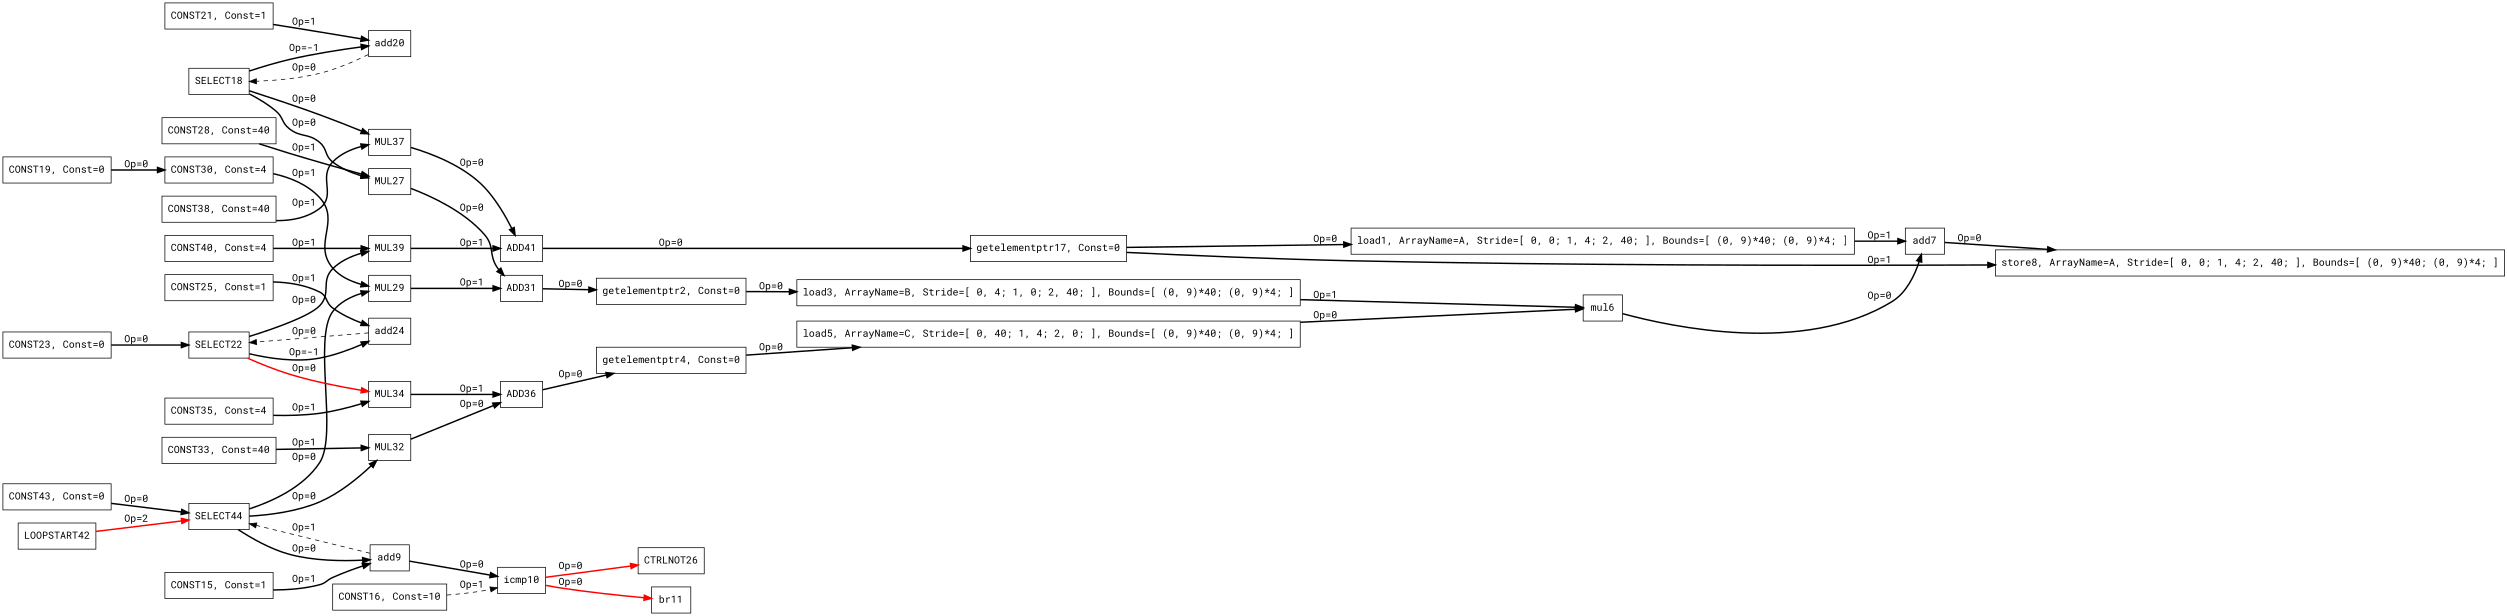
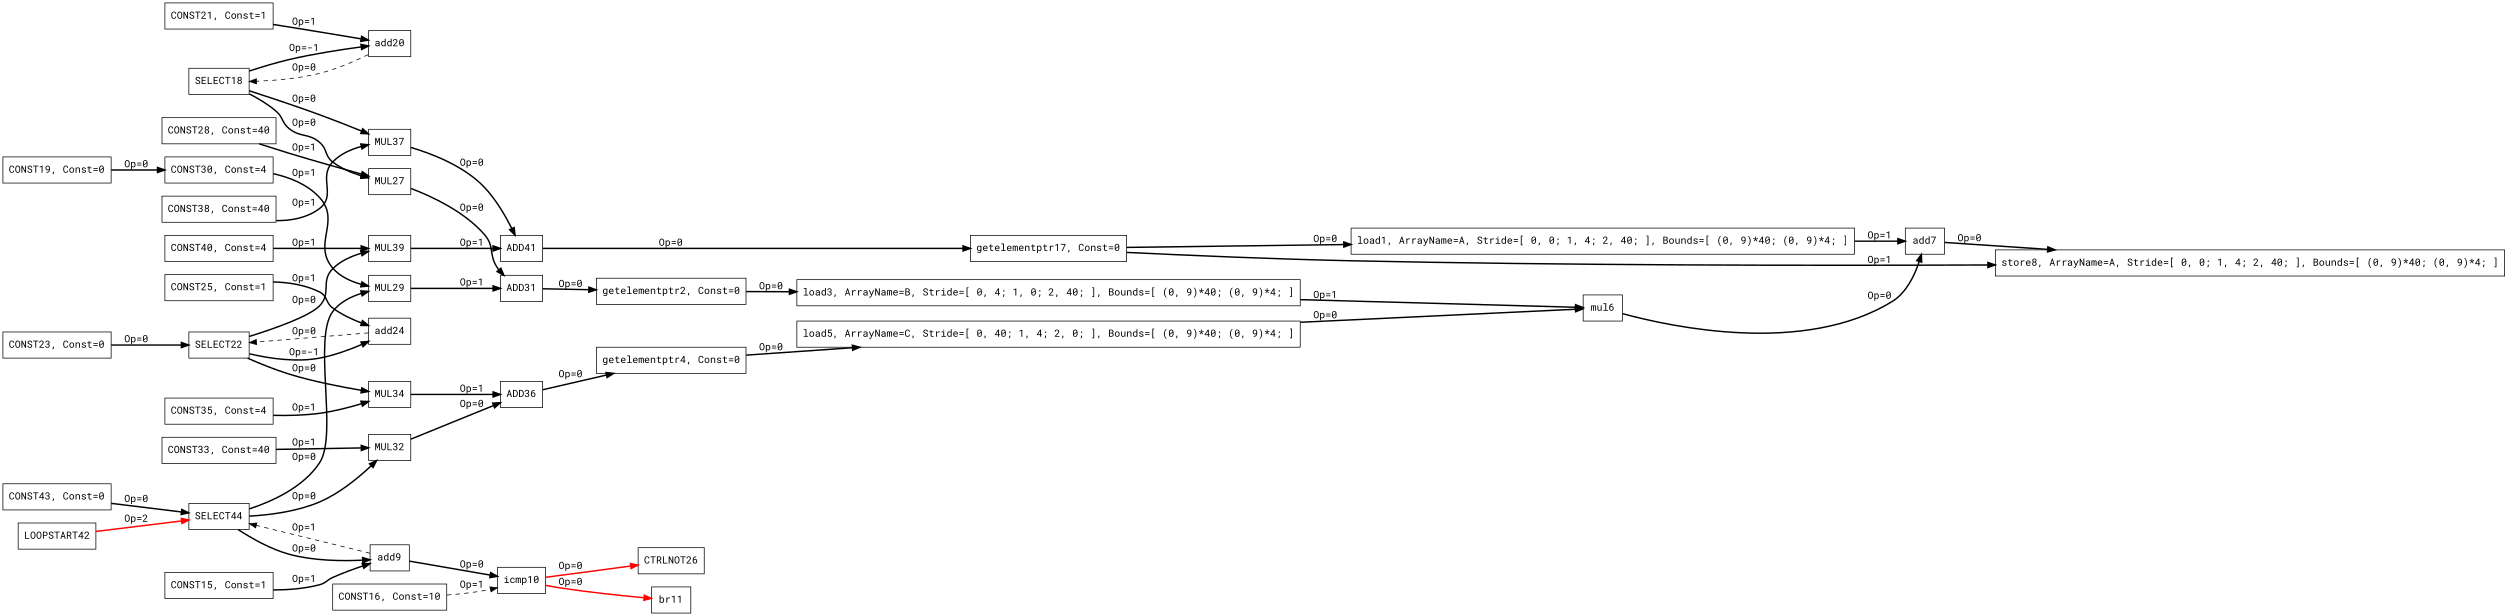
  digraph {
    fontname="Roboto Mono"
    rankdir=LR
    node [color=black fontname="Roboto Mono" shape=box]
    edge [color=black fontname="Roboto Mono" style=bold]
    n1 [label="load1, ArrayName=A, Stride=[ 0, 0; 1, 4; 2, 40; ], Bounds=[ (0, 9)*40; (0, 9)*4; ]"]
    n2 [label=add7]
    n3 [label="store8, ArrayName=A, Stride=[ 0, 0; 1, 4; 2, 40; ], Bounds=[ (0, 9)*40; (0, 9)*4; ]"]
    n4 [label="getelementptr2, Const=0"]
    n5 [label="load3, ArrayName=B, Stride=[ 0, 4; 1, 0; 2, 40; ], Bounds=[ (0, 9)*40; (0, 9)*4; ]"]
    n6 [label=mul6]
    n7 [label="getelementptr4, Const=0"]
    n8 [label="load5, ArrayName=C, Stride=[ 0, 40; 1, 4; 2, 0; ], Bounds=[ (0, 9)*40; (0, 9)*4; ]"]
    n9 [label=add9]
    n10 [label=icmp10]
    n11 [label=SELECT44]
    n12 [label=br11]
    n13 [label=CTRLNOT26]
    n14 [label=MUL29]
    n15 [label=MUL32]
    n16 [label="CONST15, Const=1"]
    n17 [label="CONST16, Const=10"]
    n18 [label="getelementptr17, Const=0"]
    n19 [label=SELECT18]
    n20 [label=add20]
    n21 [label=MUL27]
    n22 [label=MUL37]
    n23 [label=ADD31]
    n24 [label=ADD41]
    n25 [label="CONST19, Const=0"]
    n26 [label="CONST30, Const=4"]
    n27 [label="CONST21, Const=1"]
    n28 [label=SELECT22]
    n29 [label=add24]
    n30 [label=MUL34]
    n31 [label=MUL39]
    n32 [label=ADD36]
    n33 [label="CONST23, Const=0"]
    n34 [label="CONST25, Const=1"]
    n35 [label="CONST28, Const=40"]
    n36 [label="CONST33, Const=40"]
    n37 [label="CONST35, Const=4"]
    n38 [label="CONST38, Const=40"]
    n39 [label="CONST40, Const=4"]
    n40 [label=LOOPSTART42]
    n41 [label="CONST43, Const=0"]
    n1 -> n2 [label="Op=1"]
    n2 -> n3 [label="Op=0"]
    n4 -> n5 [label="Op=0"]
    n5 -> n6 [label="Op=1"]
    n6 -> n2 [label="Op=0"]
    n7 -> n8 [label="Op=0"]
    n8 -> n6 [label="Op=0"]
    n9 -> n10 [label="Op=0"]
    n9 -> n11 [label="Op=1" style=dashed]
    n10 -> n12 [color=red label="Op=0"]
    n10 -> n13 [color=red label="Op=0"]
    n11 -> n9 [label="Op=0"]
    n11 -> n14 [label="Op=0"]
    n11 -> n15 [label="Op=0"]
    n14 -> n23 [label="Op=1"]
    n15 -> n32 [label="Op=0"]
    n16 -> n9 [label="Op=1"]
    n17 -> n10 [label="Op=1" style=dashed]
    n18 -> n1 [label="Op=0"]
    n18 -> n3 [label="Op=1"]
    n19 -> n20 [label="Op=-1"]
    n19 -> n21 [label="Op=0"]
    n19 -> n22 [label="Op=0"]
    n20 -> n19 [label="Op=0" style=dashed]
    n21 -> n23 [label="Op=0"]
    n22 -> n24 [label="Op=0"]
    n23 -> n4 [label="Op=0"]
    n24 -> n18 [label="Op=0"]
    n25 -> n26 [label="Op=0"]
    n26 -> n14 [label="Op=1"]
    n27 -> n20 [label="Op=1"]
    n28 -> n29 [label="Op=-1"]
-   n28 -> n30 [color=red label="Op=0"]
+   n28 -> n30 [label="Op=0"]
    n28 -> n31 [label="Op=0"]
    n29 -> n28 [label="Op=0" style=dashed]
    n30 -> n32 [label="Op=1"]
    n31 -> n24 [label="Op=1"]
    n32 -> n7 [label="Op=0"]
    n33 -> n28 [label="Op=0"]
    n34 -> n29 [label="Op=1"]
    n35 -> n21 [label="Op=1"]
    n36 -> n15 [label="Op=1"]
    n37 -> n30 [label="Op=1"]
    n38 -> n22 [label="Op=1"]
    n39 -> n31 [label="Op=1"]
    n40 -> n11 [color=red label="Op=2"]
    n41 -> n11 [label="Op=0"]
  }
